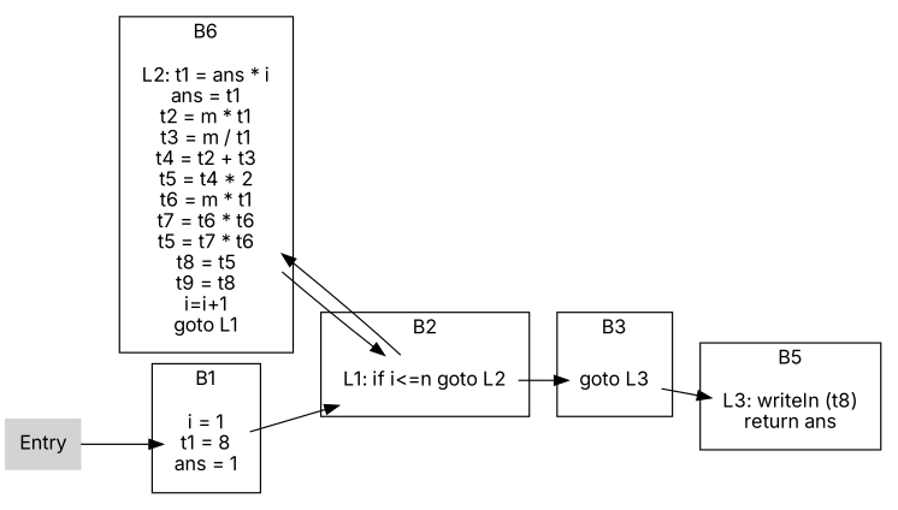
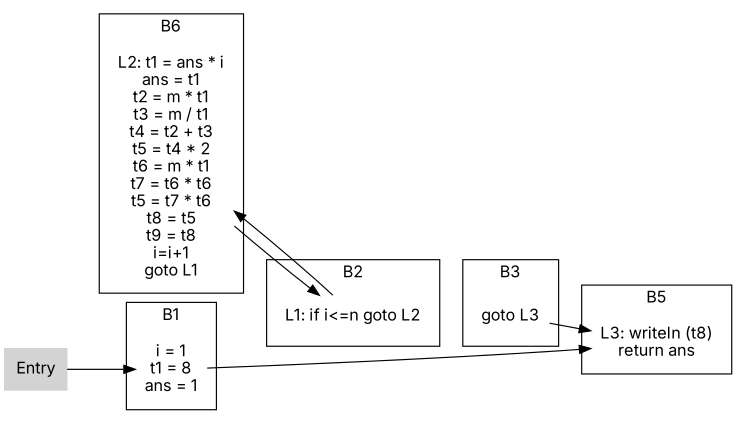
  digraph {
    fontname=Inter
    rankdir=LR
    node [fontname=Inter shape=plaintext]
    edge [fontname=Inter]
    n1 [label="i = 1\nt1 = 8\nans = 1"]
    n2 [label="L1: if i<=n goto L2"]
    n3 [label="goto L3"]
    n4 [label="L2: t1 = ans * i\nans = t1\nt2 = m * t1\nt3 = m / t1\nt4 = t2 + t3\nt5 = t4 * 2\nt6 = m * t1\nt7 = t6 * t6\nt5 = t7 * t6\nt8 = t5\nt9 = t8\ni=i+1\ngoto L1"]
    n5 [label="L3: writeln (t8)\nreturn ans"]
    n6 [color=lightgrey label=Entry shape=box style=filled]
    subgraph cluster_1 {
      label=B1
      n1
    }
    subgraph cluster_2 {
      label=B2
      n2
    }
    subgraph cluster_3 {
      label=B3
      n3
    }
    subgraph cluster_4 {
      label=B6
      n4
    }
    subgraph cluster_5 {
      label=B5
      n5
    }
-   n1 -> n2
-   n2 -> n3
+   n1 -> n5
    n2 -> n4
    n3 -> n5
    n4 -> n2
    n6 -> n1
  }
